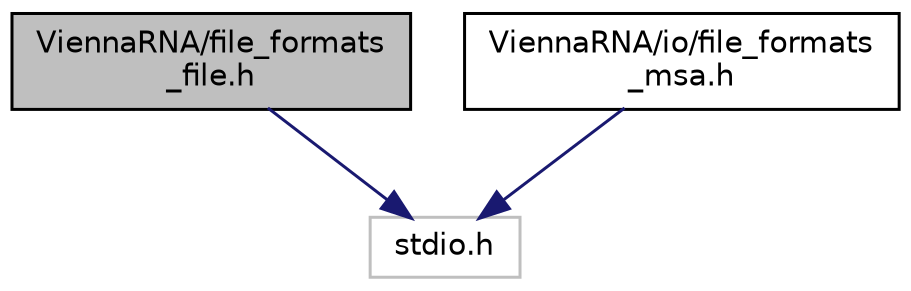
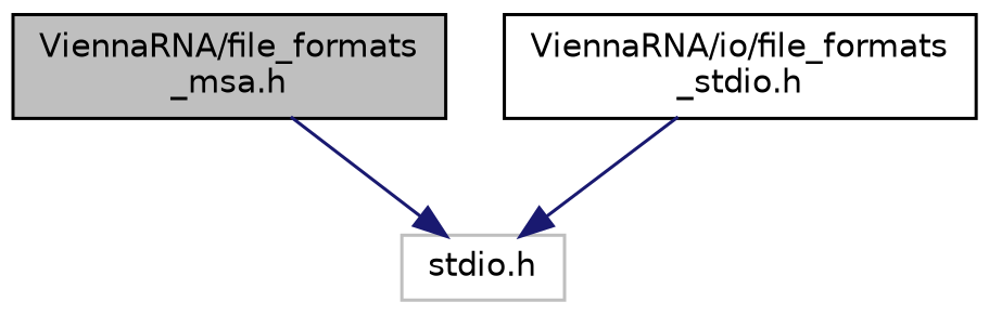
  digraph {
    node [color=black fontname=Helvetica fontsize=10 shape=record]
    edge [color=midnightblue fontname=Helvetica fontsize=10 labelfontname=Helvetica labelfontsize=10 style=solid]
-   n1 [fillcolor=grey75 fontcolor=black height=0.2 label="ViennaRNA/file_formats\l_file.h" style=filled width=0.4]
+   n1 [fillcolor=grey75 fontcolor=black height=0.2 label="ViennaRNA/file_formats\l_msa.h" style=filled width=0.4]
    n2 [color=grey75 height=0.2 label="stdio.h" width=0.4]
-   n3 [height=0.2 label="ViennaRNA/io/file_formats\l_msa.h" width=0.4]
+   n3 [height=0.2 label="ViennaRNA/io/file_formats\l_stdio.h" width=0.4]
    n1 -> n2
    n3 -> n2
  }
